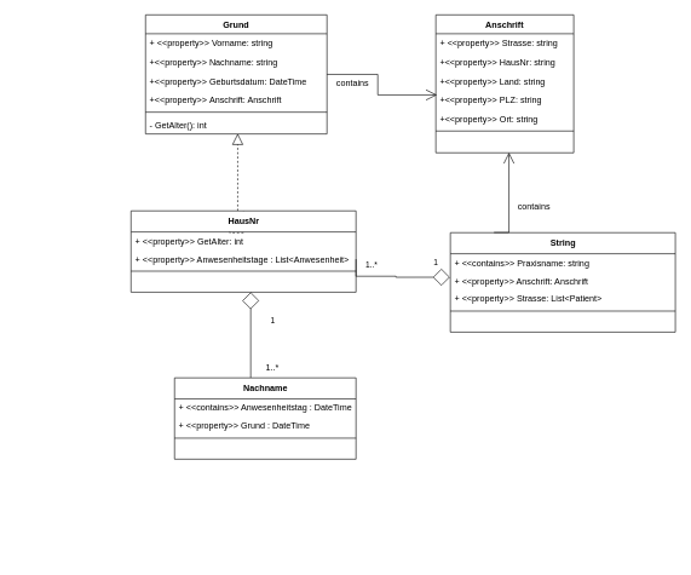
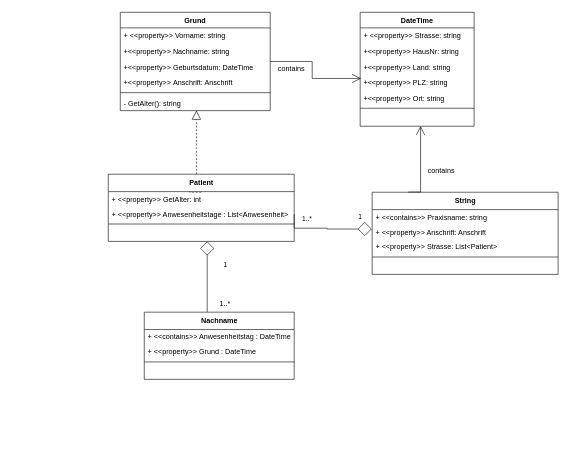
  <mxCell id="0" />
  <mxCell id="1" parent="0" />
  <mxCell id="2" style="edgeStyle=orthogonalEdgeStyle;rounded=0;orthogonalLoop=1;jettySize=auto;html=1;entryX=0.008;entryY=0.242;entryDx=0;entryDy=0;entryPerimeter=0;endArrow=open;endFill=0;jumpSize=13;endSize=13;strokeWidth=1;" parent="1" source="3" target="14" edge="1"><mxGeometry relative="1" as="geometry" /></mxCell>
  <mxCell id="3" value="Grund" style="swimlane;fontStyle=1;align=center;verticalAlign=top;childLayout=stackLayout;horizontal=1;startSize=26;horizontalStack=0;resizeParent=1;resizeParentMax=0;resizeLast=0;collapsible=1;marginBottom=0;" parent="1" vertex="1"><mxGeometry y="20" width="250" height="164" as="geometry" x="200" /></mxCell>
  <mxCell id="4" value="+ &lt;&lt;property&gt;&gt; Vorname: string&#10;" style="text;strokeColor=none;fillColor=none;align=left;verticalAlign=top;spacingLeft=4;spacingRight=4;overflow=hidden;rotatable=0;points=[[0,0.5],[1,0.5]];portConstraint=eastwest;" parent="3" vertex="1"><mxGeometry y="26" width="250" height="26" as="geometry" /></mxCell>
  <mxCell id="5" value="+&lt;&lt;property&gt;&gt; Nachname: string&#10;" style="text;strokeColor=none;fillColor=none;align=left;verticalAlign=top;spacingLeft=4;spacingRight=4;overflow=hidden;rotatable=0;points=[[0,0.5],[1,0.5]];portConstraint=eastwest;" parent="3" vertex="1"><mxGeometry y="52" width="250" height="26" as="geometry" /></mxCell>
  <mxCell id="6" value="+&lt;&lt;property&gt;&gt; Geburtsdatum: DateTime&#10;" style="text;strokeColor=none;fillColor=none;align=left;verticalAlign=top;spacingLeft=4;spacingRight=4;overflow=hidden;rotatable=0;points=[[0,0.5],[1,0.5]];portConstraint=eastwest;" parent="3" vertex="1"><mxGeometry y="78" width="250" height="26" as="geometry" /></mxCell>
  <mxCell id="7" value="+&lt;&lt;property&gt;&gt; Anschrift: Anschrift" style="text;strokeColor=none;fillColor=none;align=left;verticalAlign=top;spacingLeft=4;spacingRight=4;overflow=hidden;rotatable=0;points=[[0,0.5],[1,0.5]];portConstraint=eastwest;" parent="3" vertex="1"><mxGeometry y="104" width="250" height="26" as="geometry" /></mxCell>
  <mxCell id="8" value="" style="line;strokeWidth=1;fillColor=none;align=left;verticalAlign=middle;spacingTop=-1;spacingLeft=3;spacingRight=3;rotatable=0;labelPosition=right;points=[];portConstraint=eastwest;strokeColor=inherit;" parent="3" vertex="1"><mxGeometry y="130" width="250" height="8" as="geometry" /></mxCell>
- <mxCell id="9" value="- GetAlter(): int" style="text;strokeColor=none;fillColor=none;align=left;verticalAlign=top;spacingLeft=4;spacingRight=4;overflow=hidden;rotatable=0;points=[[0,0.5],[1,0.5]];portConstraint=eastwest;" parent="3" vertex="1"><mxGeometry y="138" width="250" height="26" as="geometry" /></mxCell>
- <mxCell id="10" value="Anschrift" style="swimlane;fontStyle=1;align=center;verticalAlign=top;childLayout=stackLayout;horizontal=1;startSize=26;horizontalStack=0;resizeParent=1;resizeParentMax=0;resizeLast=0;collapsible=1;marginBottom=0;" parent="1" vertex="1"><mxGeometry x="600" y="20" width="190" height="190" as="geometry" /></mxCell>
+ <mxCell id="9" value="- GetAlter(): string" style="text;strokeColor=none;fillColor=none;align=left;verticalAlign=top;spacingLeft=4;spacingRight=4;overflow=hidden;rotatable=0;points=[[0,0.5],[1,0.5]];portConstraint=eastwest;" parent="3" vertex="1"><mxGeometry y="138" width="250" height="26" as="geometry" /></mxCell>
+ <mxCell id="10" value="DateTime" style="swimlane;fontStyle=1;align=center;verticalAlign=top;childLayout=stackLayout;horizontal=1;startSize=26;horizontalStack=0;resizeParent=1;resizeParentMax=0;resizeLast=0;collapsible=1;marginBottom=0;" parent="1" vertex="1"><mxGeometry x="600" y="20" width="190" height="190" as="geometry" /></mxCell>
  <mxCell id="11" value="+ &lt;&lt;property&gt;&gt; Strasse: string" style="text;strokeColor=none;fillColor=none;align=left;verticalAlign=top;spacingLeft=4;spacingRight=4;overflow=hidden;rotatable=0;points=[[0,0.5],[1,0.5]];portConstraint=eastwest;" parent="10" vertex="1"><mxGeometry y="26" width="190" height="26" as="geometry" /></mxCell>
  <mxCell id="12" value="+&lt;&lt;property&gt;&gt; HausNr: string" style="text;strokeColor=none;fillColor=none;align=left;verticalAlign=top;spacingLeft=4;spacingRight=4;overflow=hidden;rotatable=0;points=[[0,0.5],[1,0.5]];portConstraint=eastwest;" parent="10" vertex="1"><mxGeometry y="52" width="190" height="26" as="geometry" /></mxCell>
  <mxCell id="13" value="+&lt;&lt;property&gt;&gt; Land: string" style="text;strokeColor=none;fillColor=none;align=left;verticalAlign=top;spacingLeft=4;spacingRight=4;overflow=hidden;rotatable=0;points=[[0,0.5],[1,0.5]];portConstraint=eastwest;" parent="10" vertex="1"><mxGeometry y="78" width="190" height="26" as="geometry" /></mxCell>
  <mxCell id="14" value="+&lt;&lt;property&gt;&gt; PLZ: string" style="text;strokeColor=none;fillColor=none;align=left;verticalAlign=top;spacingLeft=4;spacingRight=4;overflow=hidden;rotatable=0;points=[[0,0.5],[1,0.5]];portConstraint=eastwest;" parent="10" vertex="1"><mxGeometry y="104" width="190" height="26" as="geometry" /></mxCell>
  <mxCell id="15" value="+&lt;&lt;property&gt;&gt; Ort: string" style="text;strokeColor=none;fillColor=none;align=left;verticalAlign=top;spacingLeft=4;spacingRight=4;overflow=hidden;rotatable=0;points=[[0,0.5],[1,0.5]];portConstraint=eastwest;" parent="10" vertex="1"><mxGeometry y="130" width="190" height="26" as="geometry" /></mxCell>
  <mxCell id="16" value="" style="line;strokeWidth=1;fillColor=none;align=left;verticalAlign=middle;spacingTop=-1;spacingLeft=3;spacingRight=3;rotatable=0;labelPosition=right;points=[];portConstraint=eastwest;strokeColor=inherit;" parent="10" vertex="1"><mxGeometry y="156" width="190" height="8" as="geometry" /></mxCell>
  <mxCell id="17" value="  " style="text;strokeColor=none;fillColor=none;align=left;verticalAlign=top;spacingLeft=4;spacingRight=4;overflow=hidden;rotatable=0;points=[[0,0.5],[1,0.5]];portConstraint=eastwest;" parent="10" vertex="1"><mxGeometry y="164" width="190" height="26" as="geometry" /></mxCell>
  <mxCell id="18" value="contains" style="text;html=1;align=center;verticalAlign=middle;resizable=0;points=[];autosize=1;strokeColor=none;fillColor=none;" parent="1" vertex="1"><mxGeometry x="450" y="100" width="70" height="30" as="geometry" /></mxCell>
  <mxCell id="19" value="1" style="edgeLabel;html=1;align=center;verticalAlign=middle;resizable=0;points=[];" parent="1" vertex="1" connectable="0"><mxGeometry x="20.005" y="769.997" as="geometry"><mxPoint x="354" y="-328" as="offset" /></mxGeometry></mxCell>
  <mxCell id="20" style="edgeStyle=orthogonalEdgeStyle;rounded=0;orthogonalLoop=1;jettySize=auto;html=1;entryX=0.532;entryY=1;entryDx=0;entryDy=0;entryPerimeter=0;strokeWidth=1;endArrow=diamond;endFill=0;startSize=10;endSize=21;" parent="1" source="21" target="31" edge="1"><mxGeometry relative="1" as="geometry"><Array as="points"><mxPoint x="345" y="530" /><mxPoint x="345" y="530" /></Array></mxGeometry></mxCell>
  <mxCell id="21" value="Nachname" style="swimlane;fontStyle=1;align=center;verticalAlign=middle;childLayout=stackLayout;horizontal=1;startSize=29;horizontalStack=0;resizeParent=1;resizeParentMax=0;resizeLast=0;collapsible=0;marginBottom=0;html=1;" parent="1" vertex="1"><mxGeometry x="240" y="520" width="250" height="112" as="geometry" /></mxCell>
  <mxCell id="22" value="+ &amp;lt;&amp;lt;contains&amp;gt;&amp;gt; Anwesenheitstag : DateTime" style="text;html=1;strokeColor=none;fillColor=none;align=left;verticalAlign=middle;spacingLeft=4;spacingRight=4;overflow=hidden;rotatable=0;points=[[0,0.5],[1,0.5]];portConstraint=eastwest;" parent="21" vertex="1"><mxGeometry y="29" width="250" height="25" as="geometry" /></mxCell>
  <mxCell id="23" value="+ &amp;lt;&amp;lt;property&amp;gt;&amp;gt; Grund : DateTime" style="text;html=1;strokeColor=none;fillColor=none;align=left;verticalAlign=middle;spacingLeft=4;spacingRight=4;overflow=hidden;rotatable=0;points=[[0,0.5],[1,0.5]];portConstraint=eastwest;" parent="21" vertex="1"><mxGeometry y="54" width="250" height="25" as="geometry" /></mxCell>
  <mxCell id="24" value="" style="line;strokeWidth=1;fillColor=none;align=left;verticalAlign=middle;spacingTop=-1;spacingLeft=3;spacingRight=3;rotatable=0;labelPosition=right;points=[];portConstraint=eastwest;strokeColor=inherit;" parent="21" vertex="1"><mxGeometry y="79" width="250" height="8" as="geometry" /></mxCell>
  <mxCell id="25" style="text;html=1;strokeColor=none;fillColor=none;align=left;verticalAlign=middle;spacingLeft=4;spacingRight=4;overflow=hidden;rotatable=0;points=[[0,0.5],[1,0.5]];portConstraint=eastwest;" parent="21" vertex="1"><mxGeometry y="87" width="250" height="25" as="geometry" /></mxCell>
  <mxCell id="26" value="" style="edgeStyle=orthogonalEdgeStyle;rounded=0;orthogonalLoop=1;jettySize=auto;html=1;strokeWidth=1;endArrow=block;endFill=0;endSize=13;exitX=0.5;exitY=0;exitDx=0;exitDy=0;entryX=0.508;entryY=0.98;entryDx=0;entryDy=0;entryPerimeter=0;dashed=1;" parent="1" source="27" target="9" edge="1"><mxGeometry relative="1" as="geometry"><mxPoint x="315.5" y="239.7" as="targetPoint" /><Array as="points"><mxPoint x="335" y="320" /><mxPoint x="316" y="320" /><mxPoint x="316" y="300" /><mxPoint x="327" y="300" /></Array></mxGeometry></mxCell>
- <mxCell id="27" value="HausNr" style="swimlane;fontStyle=1;align=center;verticalAlign=middle;childLayout=stackLayout;horizontal=1;startSize=29;horizontalStack=0;resizeParent=1;resizeParentMax=0;resizeLast=0;collapsible=0;marginBottom=0;html=1;" parent="1" vertex="1"><mxGeometry x="180" y="290" width="310" height="112" as="geometry" /></mxCell>
+ <mxCell id="27" value="Patient" style="swimlane;fontStyle=1;align=center;verticalAlign=middle;childLayout=stackLayout;horizontal=1;startSize=29;horizontalStack=0;resizeParent=1;resizeParentMax=0;resizeLast=0;collapsible=0;marginBottom=0;html=1;" parent="1" vertex="1"><mxGeometry x="180" y="290" width="310" height="112" as="geometry" /></mxCell>
  <mxCell id="28" value="+ &amp;lt;&amp;lt;property&amp;gt;&amp;gt; GetAlter: int" style="text;html=1;strokeColor=none;fillColor=none;align=left;verticalAlign=middle;spacingLeft=4;spacingRight=4;overflow=hidden;rotatable=0;points=[[0,0.5],[1,0.5]];portConstraint=eastwest;" parent="27" vertex="1"><mxGeometry y="29" width="310" height="25" as="geometry" /></mxCell>
  <mxCell id="29" value="+ &amp;lt;&amp;lt;property&amp;gt;&amp;gt; Anwesenheitstage : List&amp;lt;Anwesenheit&amp;gt;" style="text;html=1;strokeColor=none;fillColor=none;align=left;verticalAlign=middle;spacingLeft=4;spacingRight=4;overflow=hidden;rotatable=0;points=[[0,0.5],[1,0.5]];portConstraint=eastwest;" parent="27" vertex="1"><mxGeometry y="54" width="310" height="25" as="geometry" /></mxCell>
  <mxCell id="30" value="" style="line;strokeWidth=1;fillColor=none;align=left;verticalAlign=middle;spacingTop=-1;spacingLeft=3;spacingRight=3;rotatable=0;labelPosition=right;points=[];portConstraint=eastwest;strokeColor=inherit;" parent="27" vertex="1"><mxGeometry y="79" width="310" height="8" as="geometry" /></mxCell>
  <mxCell id="31" value="&lt;i&gt;&amp;nbsp; &amp;nbsp;&lt;/i&gt;" style="text;html=1;strokeColor=none;fillColor=none;align=left;verticalAlign=middle;spacingLeft=4;spacingRight=4;overflow=hidden;rotatable=0;points=[[0,0.5],[1,0.5]];portConstraint=eastwest;" parent="27" vertex="1"><mxGeometry y="87" width="310" height="25" as="geometry" /></mxCell>
  <mxCell id="32" value="String" style="swimlane;fontStyle=1;align=center;verticalAlign=middle;childLayout=stackLayout;horizontal=1;startSize=29;horizontalStack=0;resizeParent=1;resizeParentMax=0;resizeLast=0;collapsible=0;marginBottom=0;html=1;" parent="1" vertex="1"><mxGeometry x="620" y="320" width="310" height="137" as="geometry" /></mxCell>
  <mxCell id="33" value="+ &amp;lt;&amp;lt;contains&amp;gt;&amp;gt; Praxisname: string" style="text;html=1;strokeColor=none;fillColor=none;align=left;verticalAlign=middle;spacingLeft=4;spacingRight=4;overflow=hidden;rotatable=0;points=[[0,0.5],[1,0.5]];portConstraint=eastwest;" vertex="1" parent="32"><mxGeometry y="29" width="310" height="25" as="geometry" /></mxCell>
  <mxCell id="34" value="+ &amp;lt;&amp;lt;property&amp;gt;&amp;gt; Anschrift: Anschrift" style="text;html=1;strokeColor=none;fillColor=none;align=left;verticalAlign=middle;spacingLeft=4;spacingRight=4;overflow=hidden;rotatable=0;points=[[0,0.5],[1,0.5]];portConstraint=eastwest;" vertex="1" parent="32"><mxGeometry y="54" width="310" height="25" as="geometry" /></mxCell>
  <mxCell id="35" value="+ &amp;lt;&amp;lt;property&amp;gt;&amp;gt; Strasse: List&amp;lt;Patient&amp;gt;" style="text;html=1;strokeColor=none;fillColor=none;align=left;verticalAlign=middle;spacingLeft=4;spacingRight=4;overflow=hidden;rotatable=0;points=[[0,0.5],[1,0.5]];portConstraint=eastwest;" vertex="1" parent="32"><mxGeometry y="79" width="310" height="25" as="geometry" /></mxCell>
  <mxCell id="36" value="" style="line;strokeWidth=1;fillColor=none;align=left;verticalAlign=middle;spacingTop=-1;spacingLeft=3;spacingRight=3;rotatable=0;labelPosition=right;points=[];portConstraint=eastwest;strokeColor=inherit;" parent="32" vertex="1"><mxGeometry y="104" width="310" height="8" as="geometry" /></mxCell>
  <mxCell id="37" value="&amp;nbsp;&amp;nbsp;" style="text;html=1;strokeColor=none;fillColor=none;align=left;verticalAlign=middle;spacingLeft=4;spacingRight=4;overflow=hidden;rotatable=0;points=[[0,0.5],[1,0.5]];portConstraint=eastwest;" vertex="1" parent="32"><mxGeometry y="112" width="310" height="25" as="geometry" /></mxCell>
  <mxCell id="38" value="1..*" style="text;strokeColor=none;fillColor=none;align=left;verticalAlign=middle;spacingLeft=4;spacingRight=4;overflow=hidden;points=[[0,0.5],[1,0.5]];portConstraint=eastwest;rotatable=0;" parent="1" vertex="1"><mxGeometry x="360" y="490" width="40" height="30" as="geometry" /></mxCell>
  <mxCell id="39" style="edgeStyle=orthogonalEdgeStyle;rounded=0;orthogonalLoop=1;jettySize=auto;html=1;entryX=-0.002;entryY=0.294;entryDx=0;entryDy=0;entryPerimeter=0;strokeWidth=1;endArrow=diamond;endFill=0;startSize=10;endSize=21;exitX=1;exitY=0.5;exitDx=0;exitDy=0;" parent="1" source="29" edge="1"><mxGeometry relative="1" as="geometry"><mxPoint x="500" y="381" as="sourcePoint" /><Array as="points"><mxPoint x="490" y="380" /><mxPoint x="545" y="380" /><mxPoint x="545" y="381" /></Array><mxPoint x="619.38" y="381.35" as="targetPoint" /></mxGeometry></mxCell>
  <mxCell id="40" value="1..*" style="edgeLabel;html=1;align=right;verticalAlign=middle;resizable=0;points=[];" parent="39" vertex="1" connectable="0"><mxGeometry x="0.033" relative="1" as="geometry"><mxPoint x="-25" y="-17" as="offset" /></mxGeometry></mxCell>
  <mxCell id="41" value="1" style="edgeLabel;html=1;align=center;verticalAlign=middle;resizable=0;points=[];" parent="39" vertex="1" connectable="0"><mxGeometry x="0.093" y="-1" relative="1" as="geometry"><mxPoint x="50" y="-22" as="offset" /></mxGeometry></mxCell>
  <mxCell id="42" style="edgeStyle=orthogonalEdgeStyle;rounded=0;orthogonalLoop=1;jettySize=auto;html=1;entryX=0.53;entryY=0.985;entryDx=0;entryDy=0;entryPerimeter=0;endArrow=open;endFill=0;jumpSize=13;endSize=13;strokeWidth=1;exitX=0.194;exitY=-0.002;exitDx=0;exitDy=0;exitPerimeter=0;" parent="1" source="32" target="17" edge="1"><mxGeometry relative="1" as="geometry"><mxPoint x="700" y="310" as="sourcePoint" /><mxPoint x="700.13" y="239.07" as="targetPoint" /><Array as="points"><mxPoint x="701" y="320" /></Array></mxGeometry></mxCell>
  <mxCell id="43" value="contains" style="text;html=1;align=center;verticalAlign=middle;resizable=0;points=[];autosize=1;strokeColor=none;fillColor=none;" parent="1" vertex="1"><mxGeometry x="700" y="270" width="70" height="30" as="geometry" /></mxCell>
